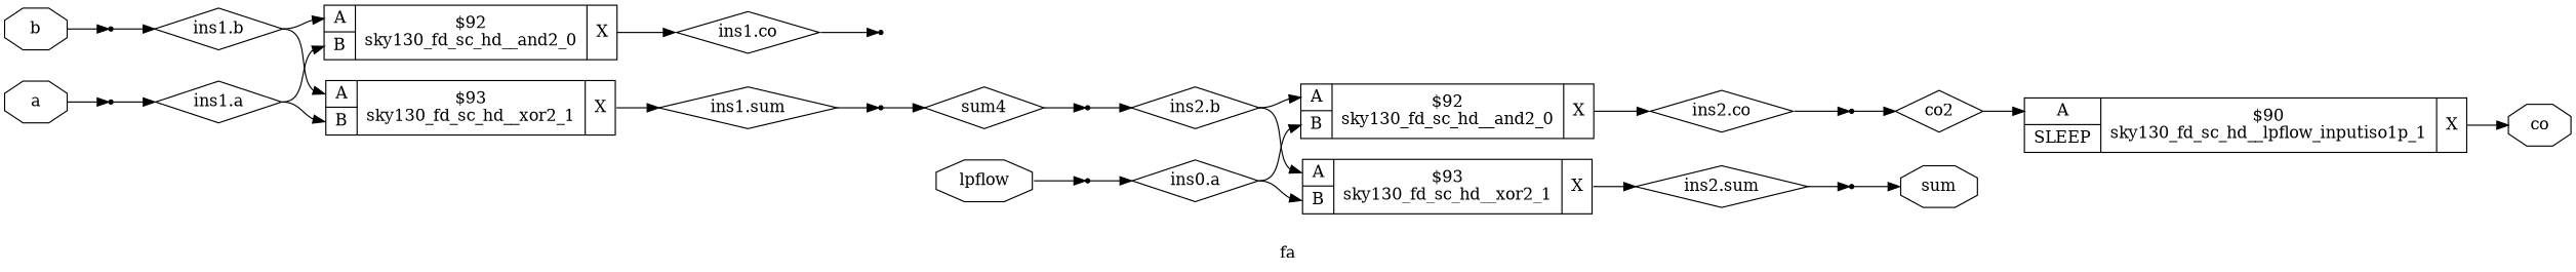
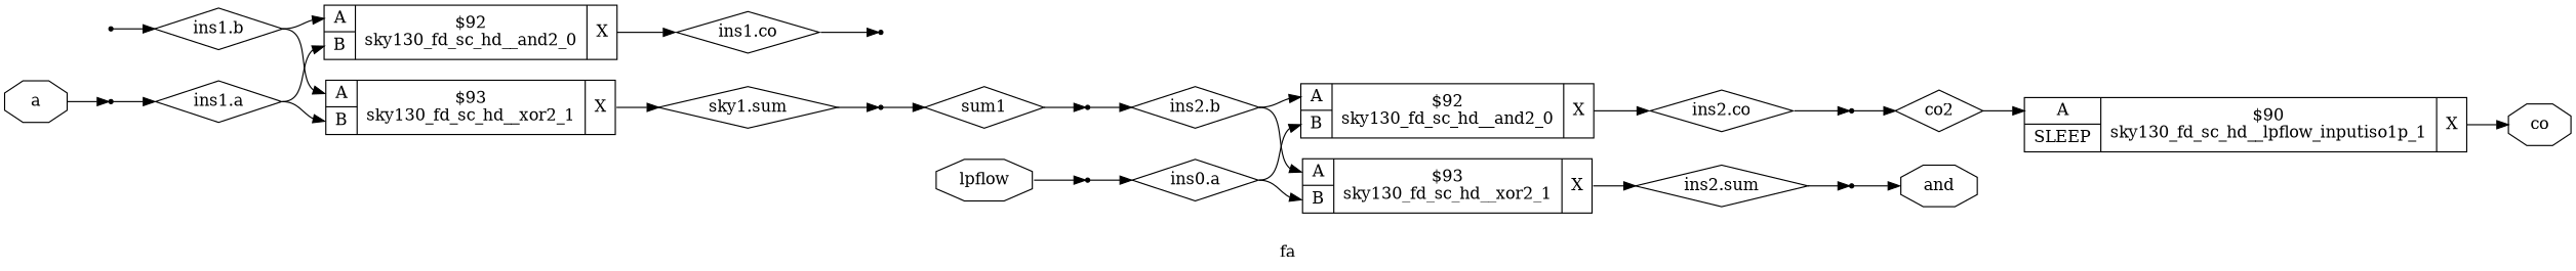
  digraph {
    label=fa
    rankdir=LR
    remincross=true
    node [color=black fontcolor=black shape=diamond]
    edge [color=black fontcolor=black headport=w tailport=e]
    n1 [label=a shape=octagon]
    x4 [shape=point color="" fontcolor=""]
    n3 [label="ins1.a"]
-   n4 [label=b shape=octagon]
    x5 [shape=point color="" fontcolor=""]
    n6 [label="ins1.b"]
    n7 [label=lpflow shape=octagon]
    x0 [shape=point color="" fontcolor=""]
    n9 [label="ins0.a"]
    n10 [label=co shape=octagon]
    n11 [label="{{<p17> A|<p18> SLEEP}|$90\nsky130_fd_sc_hd__lpflow_inputiso1p_1|{<p19> X}}" shape=record color="" fontcolor=""]
    n12 [label=co2]
    n13 [label="{{<p17> A|<p21> B}|$92\nsky130_fd_sc_hd__and2_0|{<p19> X}}" shape=record color="" fontcolor=""]
    n14 [label="{{<p17> A|<p21> B}|$93\nsky130_fd_sc_hd__xor2_1|{<p19> X}}" shape=record color="" fontcolor=""]
    n15 [label="ins1.co"]
-   n16 [label="ins1.sum"]
+   n16 [label="sky1.sum"]
    x6 [shape=point color="" fontcolor=""]
    x7 [shape=point color="" fontcolor=""]
-   n19 [label=sum4]
+   n19 [label=sum1]
    n20 [label="{{<p17> A|<p21> B}|$92\nsky130_fd_sc_hd__and2_0|{<p19> X}}" shape=record color="" fontcolor=""]
    n21 [label="{{<p17> A|<p21> B}|$93\nsky130_fd_sc_hd__xor2_1|{<p19> X}}" shape=record color="" fontcolor=""]
    n22 [label="ins2.co"]
    n23 [label="ins2.sum"]
    n24 [label="ins2.b"]
    x2 [shape=point color="" fontcolor=""]
    x3 [shape=point color="" fontcolor=""]
-   n27 [label=sum shape=octagon]
+   n27 [label=and shape=octagon]
    x1 [shape=point color="" fontcolor=""]
    n1 -> x4
    x4 -> n3
    n3 -> n13 [headport="p21:w"]
    n3 -> n14 [headport="p21:w"]
-   n4 -> x5
    x5 -> n6
    n6 -> n13 [headport="p17:w"]
    n6 -> n14 [headport="p17:w"]
    n7 -> x0
    x0 -> n9
    n9 -> n20 [headport="p21:w"]
    n9 -> n21 [headport="p21:w"]
    n11 -> n10 [tailport="p19:e"]
    n12 -> n11 [headport="p17:w"]
    n13 -> n15 [tailport="p19:e"]
    n14 -> n16 [tailport="p19:e"]
    n15 -> x6
    n16 -> x7
    x7 -> n19
    n19 -> x1
    n20 -> n22 [tailport="p19:e"]
    n21 -> n23 [tailport="p19:e"]
    n22 -> x2
    n23 -> x3
    n24 -> n20 [headport="p17:w"]
    n24 -> n21 [headport="p17:w"]
    x2 -> n12
    x3 -> n27
    x1 -> n24
  }
